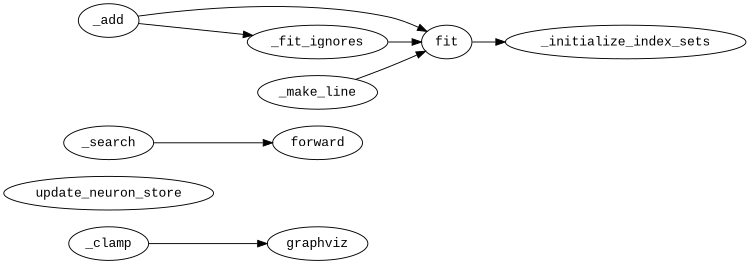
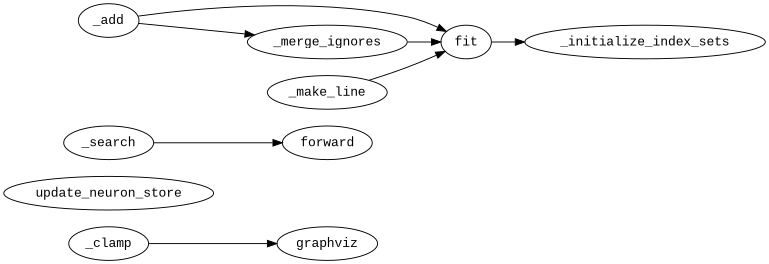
  digraph {
    rankdir=LR
    node [fontname="Courier New"]
    n1 [label=graphviz]
    n2 [label=_clamp]
    n3 [label=update_neuron_store]
    n4 [label=forward]
    n5 [label=_search]
    n6 [label=fit]
    n7 [label=_initialize_index_sets]
-   n8 [label=_fit_ignores]
+   n8 [label=_merge_ignores]
    n9 [label=_add]
    n10 [label=_make_line]
    n2 -> n1
    n5 -> n4
    n6 -> n7
    n8 -> n6
    n9 -> n6
    n9 -> n8
    n10 -> n6
  }
